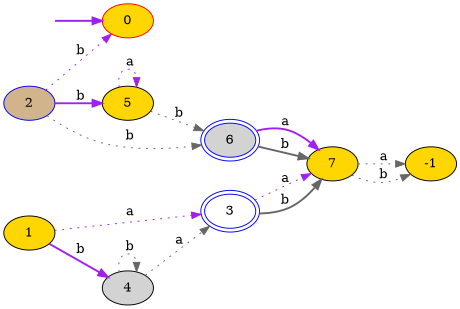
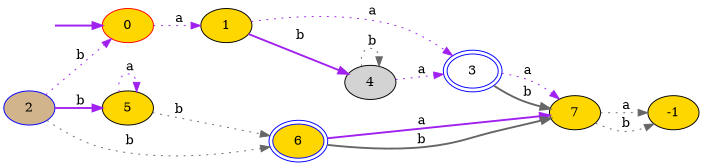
  digraph {
    rankdir=LR
    node [style=filled fillcolor=gold]
    edge [color=purple style=dotted]
    v [style=invisible fillcolor=""]
    0 [color=red]
    1
    3 [color=blue fillcolor=white peripheries=2]
    4 [fillcolor=lightgrey]
    2 [color=blue fillcolor=tan]
    5
-   6 [color=blue fillcolor=lightgrey peripheries=2]
+   6 [color=blue peripheries=2]
    7
    -1
    v -> 0 [style=bold]
+   0 -> 1 [label=" a"]
    1 -> 3 [label=" a"]
    1 -> 4 [label=" b" style=bold]
    3 -> 7 [label=" a"]
    3 -> 7 [color=gray40 label=" b" style=bold]
-   4 -> 3 [color=gray40 label=" a"]
+   4 -> 3 [label=" a"]
    4 -> 4 [color=gray40 label=" b"]
    2 -> 0 [label=" b"]
    2 -> 5 [label=" b" style=bold]
    2 -> 6 [color=gray40 label=" b"]
    5 -> 5 [label=" a"]
    5 -> 6 [color=gray40 label=" b"]
    6 -> 7 [label=" a" style=bold]
    6 -> 7 [color=gray40 label=" b" style=bold]
    7 -> -1 [color=gray40 label=" a"]
    7 -> -1 [color=gray40 label=" b"]
  }
